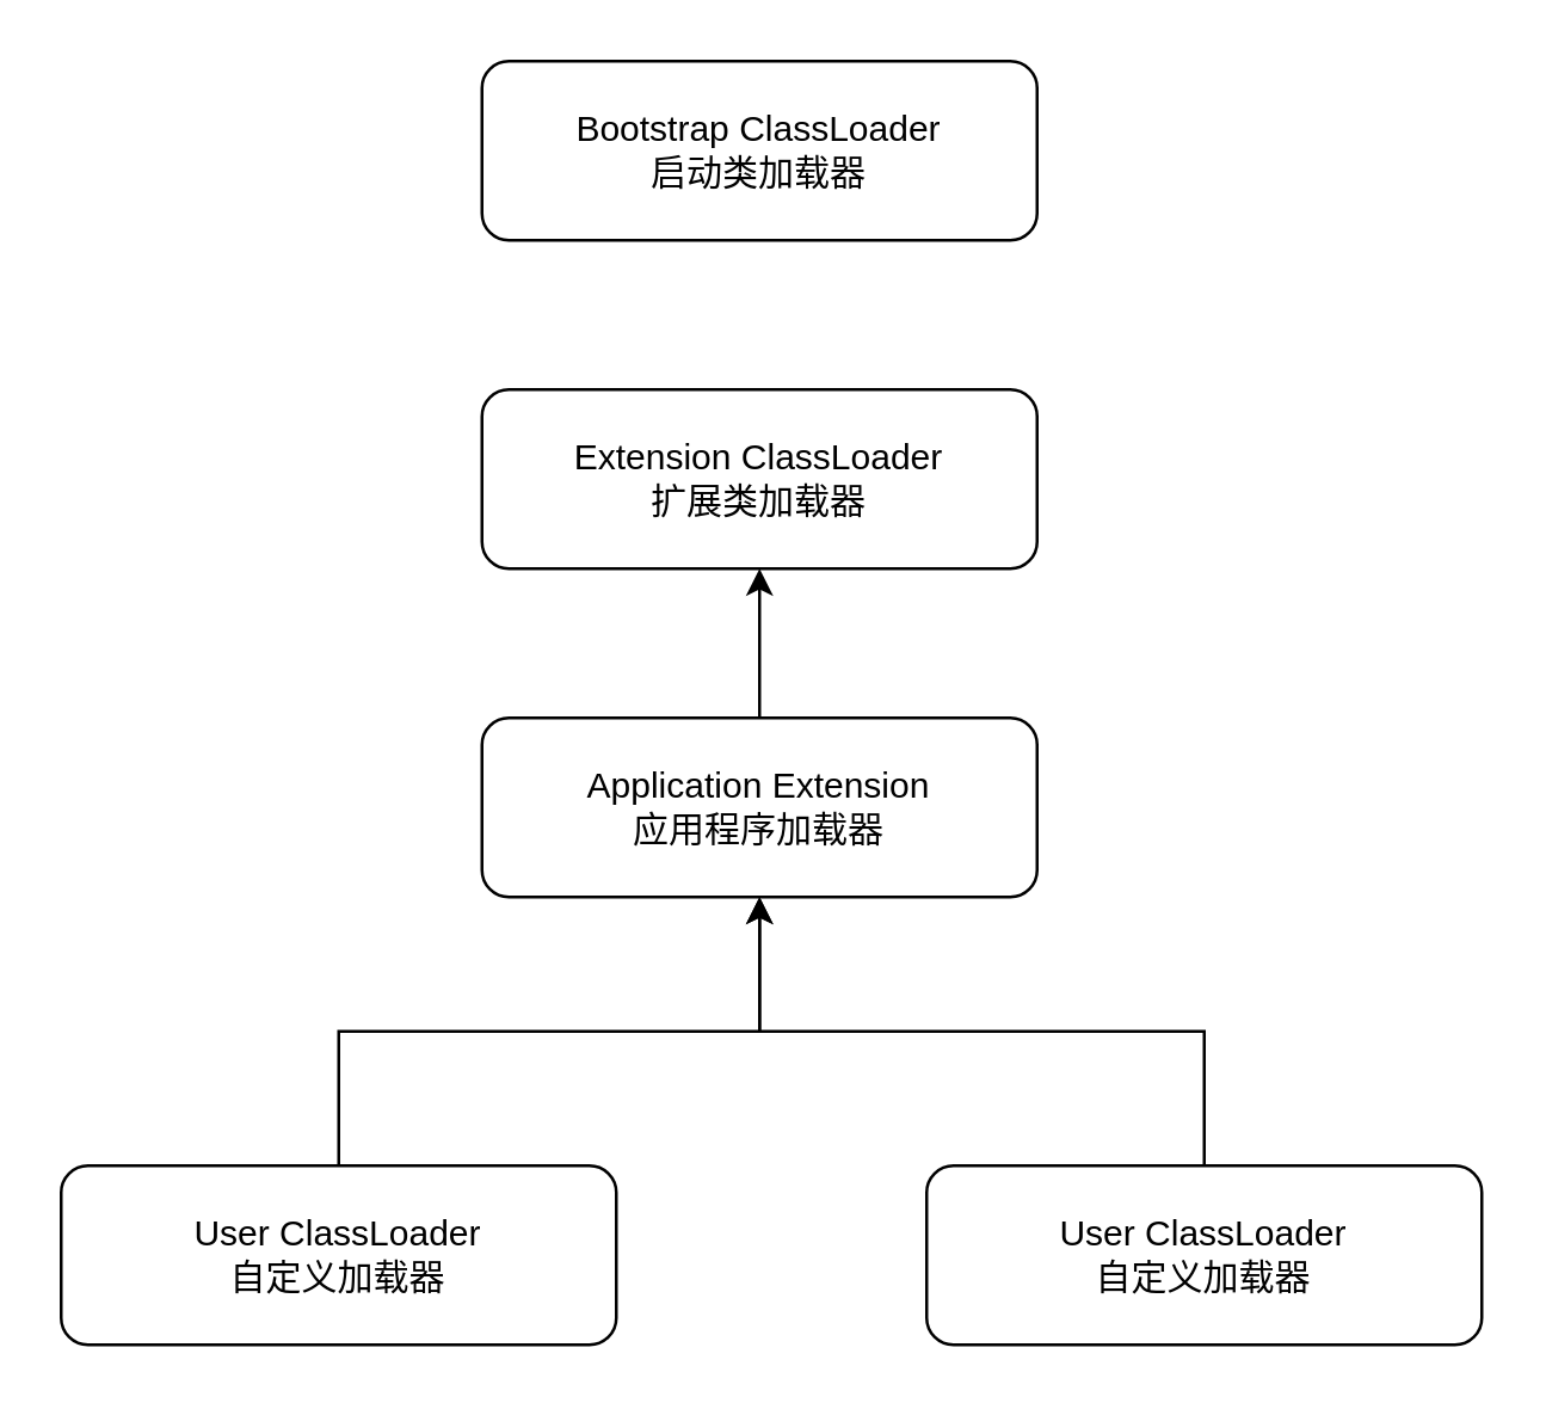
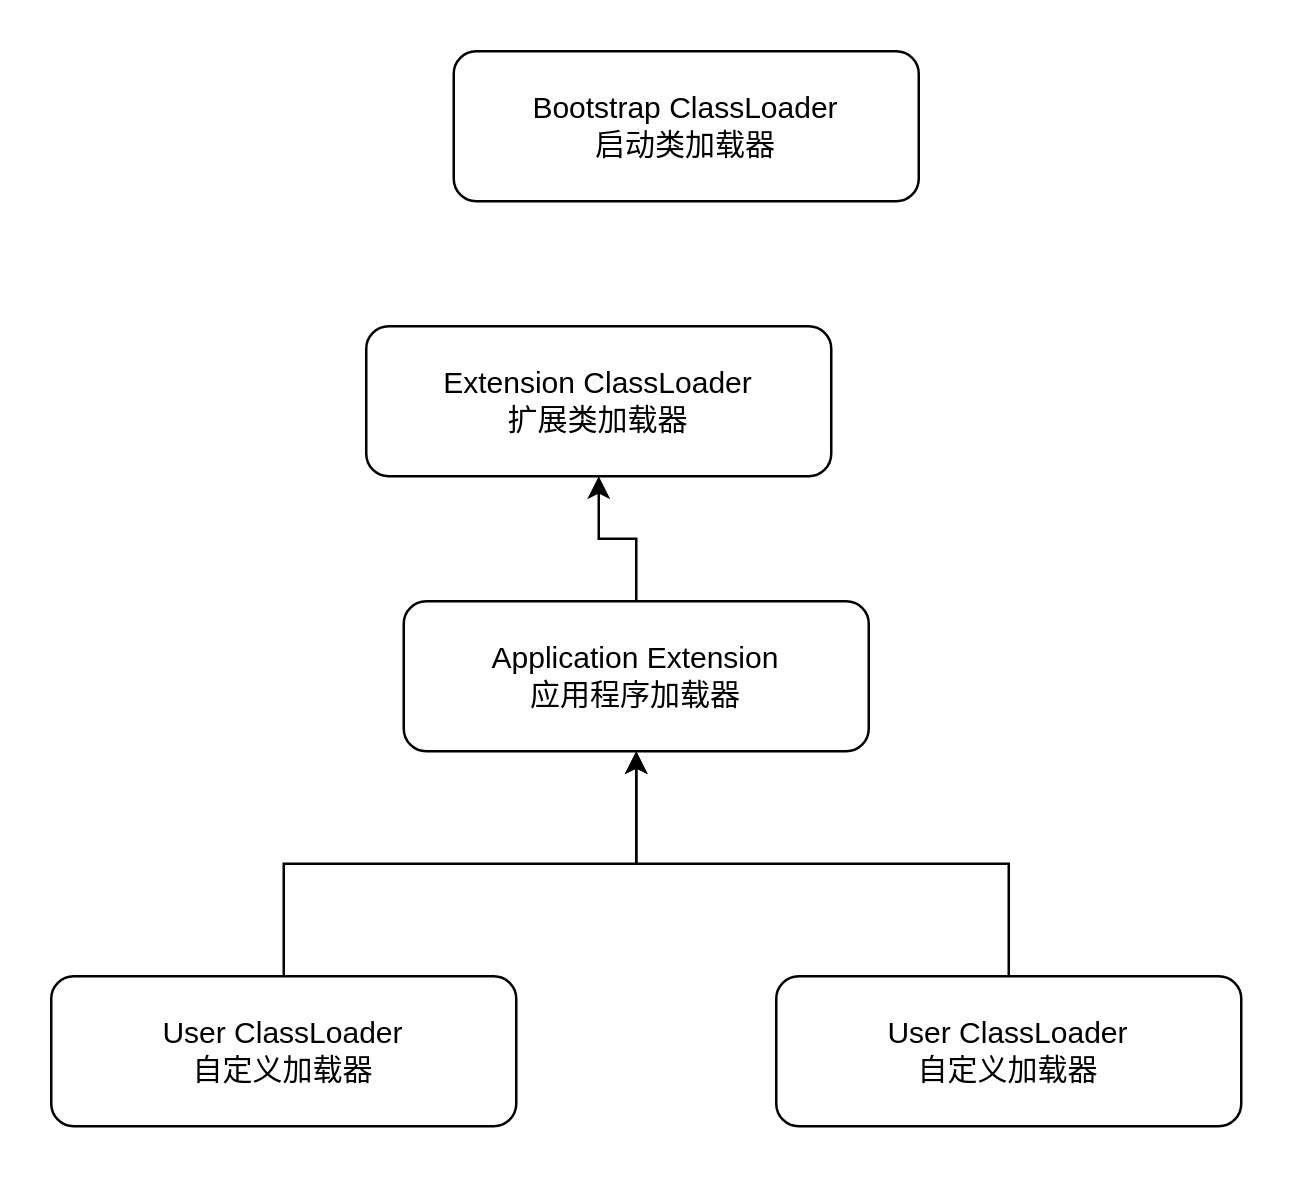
  <mxCell id="0" />
  <mxCell id="1" parent="0" />
- <mxCell id="2" value="Bootstrap ClassLoader&lt;br&gt;启动类加载器" style="rounded=1;whiteSpace=wrap;html=1;" vertex="1" parent="1"><mxGeometry x="161" y="20" width="186" height="60" as="geometry" /></mxCell>
- <mxCell id="3" value="Extension ClassLoader&lt;br&gt;扩展类加载器" style="rounded=1;whiteSpace=wrap;html=1;" vertex="1" parent="1"><mxGeometry x="161" y="130" width="186" height="60" as="geometry" /></mxCell>
+ <mxCell id="2" value="Bootstrap ClassLoader&lt;br&gt;启动类加载器" style="rounded=1;whiteSpace=wrap;html=1;" vertex="1" parent="1"><mxGeometry x="181" y="20" width="186" height="60" as="geometry" /></mxCell>
+ <mxCell id="3" value="Extension ClassLoader&lt;br&gt;扩展类加载器" style="rounded=1;whiteSpace=wrap;html=1;" vertex="1" parent="1"><mxGeometry x="146" y="130" width="186" height="60" as="geometry" /></mxCell>
  <mxCell id="4" style="edgeStyle=orthogonalEdgeStyle;rounded=0;orthogonalLoop=1;jettySize=auto;html=1;exitX=0.5;exitY=0;exitDx=0;exitDy=0;entryX=0.5;entryY=1;entryDx=0;entryDy=0;" edge="1" parent="1" source="5" target="3"><mxGeometry relative="1" as="geometry" /></mxCell>
  <mxCell id="5" value="Application Extension&lt;br&gt;应用程序加载器" style="rounded=1;whiteSpace=wrap;html=1;" vertex="1" parent="1"><mxGeometry x="161" y="240" width="186" height="60" as="geometry" /></mxCell>
  <mxCell id="6" style="edgeStyle=orthogonalEdgeStyle;rounded=0;orthogonalLoop=1;jettySize=auto;html=1;entryX=0.5;entryY=1;entryDx=0;entryDy=0;" edge="1" parent="1" source="7" target="5"><mxGeometry relative="1" as="geometry" /></mxCell>
  <mxCell id="7" value="User ClassLoader&lt;br&gt;自定义加载器" style="rounded=1;whiteSpace=wrap;html=1;" vertex="1" parent="1"><mxGeometry x="20" y="390" width="186" height="60" as="geometry" /></mxCell>
  <mxCell id="8" style="edgeStyle=orthogonalEdgeStyle;rounded=0;orthogonalLoop=1;jettySize=auto;html=1;entryX=0.5;entryY=1;entryDx=0;entryDy=0;" edge="1" parent="1" source="9" target="5"><mxGeometry relative="1" as="geometry" /></mxCell>
  <mxCell id="9" value="User ClassLoader&lt;br&gt;自定义加载器" style="rounded=1;whiteSpace=wrap;html=1;" vertex="1" parent="1"><mxGeometry x="310" y="390" width="186" height="60" as="geometry" /></mxCell>
